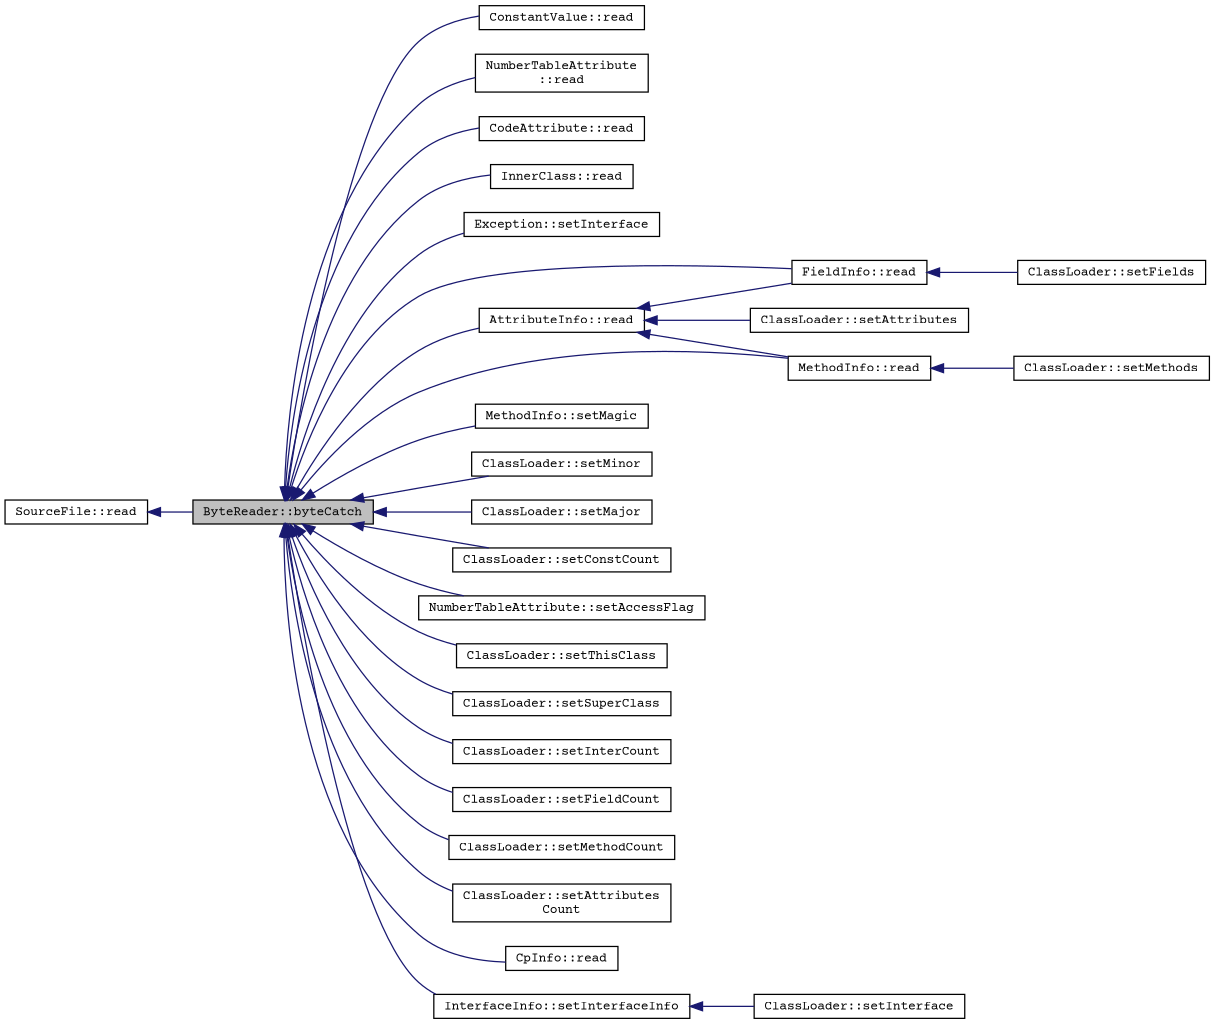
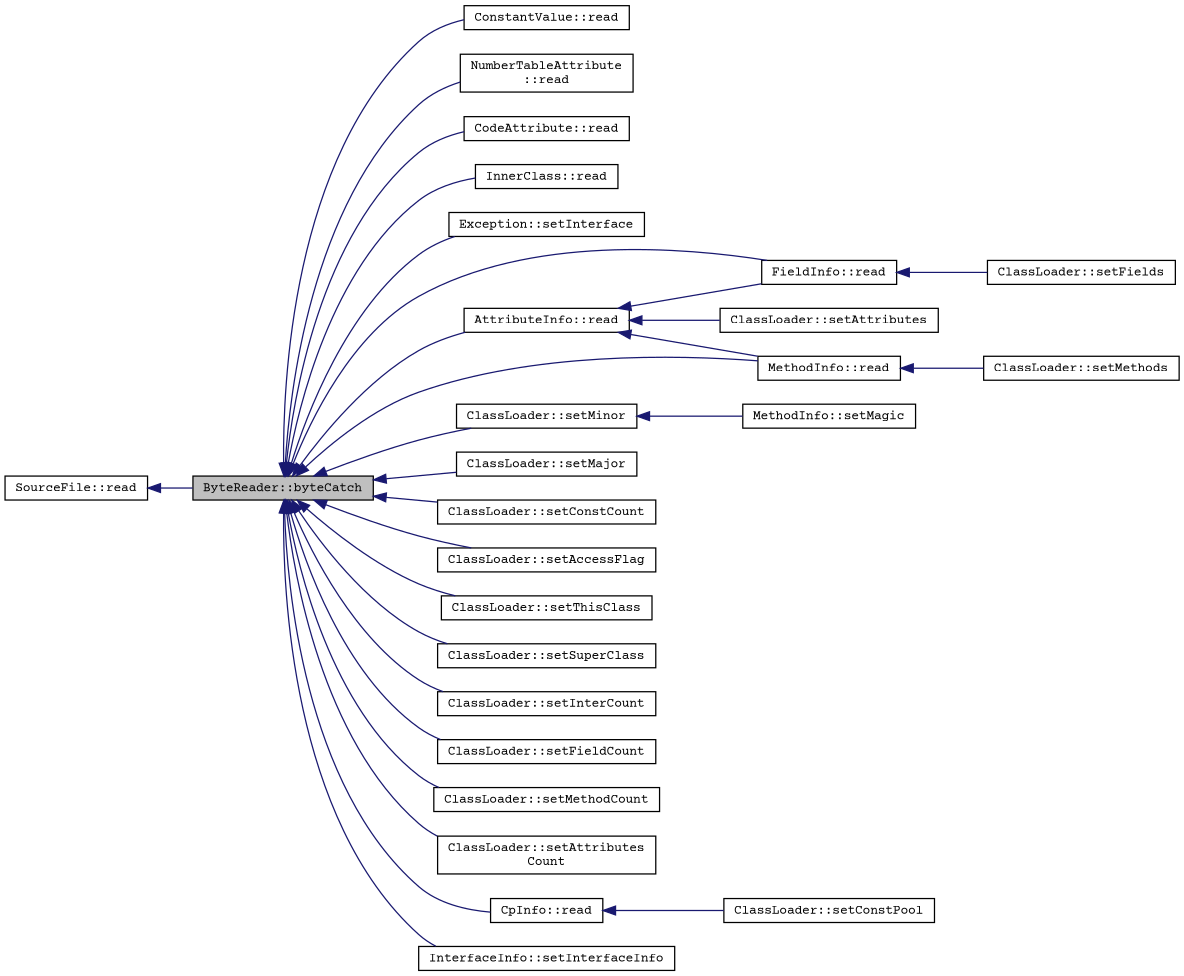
  digraph {
    fontname="Courier Prime"
    rankdir=LR
    node [color=black fillcolor=white fontname="Courier Prime" fontsize=10 shape=record style=filled]
    edge [color=midnightblue dir=back fontname="Courier Prime" fontsize=10 labelfontname=Helvetica labelfontsize=10 style=solid]
    n1 [fillcolor=grey75 fontcolor=black height=0.2 label="ByteReader::byteCatch" width=0.4]
    n2 [height=0.2 label="ConstantValue::read" width=0.4]
    n3 [height=0.2 label="NumberTableAttribute\l::read" width=0.4]
    n4 [height=0.2 label="CodeAttribute::read" width=0.4]
    n5 [height=0.2 label="InnerClass::read" width=0.4]
    n6 [height=0.2 label="Exception::setInterface" width=0.4]
    n7 [height=0.2 label="AttributeInfo::read" width=0.4]
    n8 [height=0.2 label="FieldInfo::read" width=0.4]
    n9 [height=0.2 label="MethodInfo::read" width=0.4]
    n10 [height=0.2 label="MethodInfo::setMagic" width=0.4]
    n11 [height=0.2 label="ClassLoader::setMinor" width=0.4]
    n12 [height=0.2 label="ClassLoader::setMajor" width=0.4]
    n13 [height=0.2 label="ClassLoader::setConstCount" width=0.4]
-   n14 [height=0.2 label="NumberTableAttribute::setAccessFlag" width=0.4]
+   n14 [height=0.2 label="ClassLoader::setAccessFlag" width=0.4]
    n15 [height=0.2 label="ClassLoader::setThisClass" width=0.4]
    n16 [height=0.2 label="ClassLoader::setSuperClass" width=0.4]
    n17 [height=0.2 label="ClassLoader::setInterCount" width=0.4]
    n18 [height=0.2 label="ClassLoader::setFieldCount" width=0.4]
    n19 [height=0.2 label="ClassLoader::setMethodCount" width=0.4]
    n20 [height=0.2 label="ClassLoader::setAttributes\lCount" width=0.4]
    n21 [height=0.2 label="CpInfo::read" width=0.4]
    n22 [height=0.2 label="InterfaceInfo::setInterfaceInfo" width=0.4]
    n23 [height=0.2 label="SourceFile::read" width=0.4]
    n24 [height=0.2 label="ClassLoader::setAttributes" width=0.4]
    n25 [height=0.2 label="ClassLoader::setFields" width=0.4]
    n26 [height=0.2 label="ClassLoader::setMethods" width=0.4]
-   n28 [height=0.2 label="ClassLoader::setInterface" width=0.4]
+   n27 [height=0.2 label="ClassLoader::setConstPool" width=0.4]
    n1 -> n2
    n1 -> n3
    n1 -> n4
    n1 -> n5
    n1 -> n6
    n1 -> n7
    n1 -> n8
    n1 -> n9
-   n1 -> n10
+   n11 -> n10
    n1 -> n11
    n1 -> n12
    n1 -> n13
    n1 -> n14
    n1 -> n15
    n1 -> n16
    n1 -> n17
    n1 -> n18
    n1 -> n19
    n1 -> n20
    n1 -> n21
    n1 -> n22
    n7 -> n8
    n7 -> n9
    n7 -> n24
    n8 -> n25
    n9 -> n26
-   n22 -> n28
+   n21 -> n27
    n23 -> n1
  }
